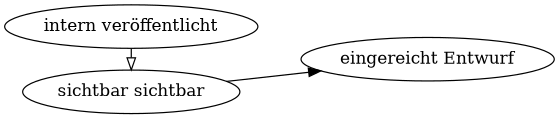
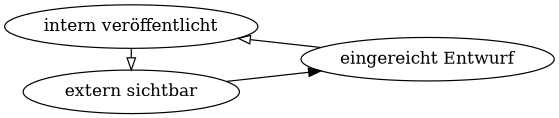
  digraph {
    rankdir=LR
    edge [arrowhead=onormal]
    n1 [label="intern veröffentlicht"]
-   n2 [label="sichtbar sichtbar"]
+   n2 [label="extern sichtbar"]
    n3 [label="eingereicht Entwurf"]
    subgraph sub_1 {
      rank=same
      n1
      n2
    }
    n1 -> n2
    n2 -> n3 [arrowhead=normal]
+   n3 -> n1 [arrowtail=normal]
  }
